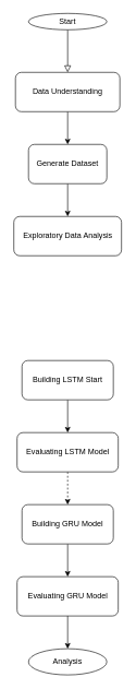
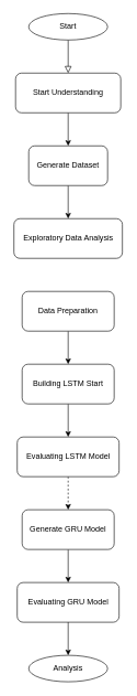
  <mxCell id="0" />
  <mxCell id="1" parent="0" />
  <mxCell id="2" value="" style="rounded=0;html=1;jettySize=auto;orthogonalLoop=1;fontSize=11;endArrow=block;endFill=0;endSize=8;strokeWidth=1;shadow=0;labelBackgroundColor=none;edgeStyle=orthogonalEdgeStyle;exitX=0.5;exitY=1;exitDx=0;exitDy=0;entryX=0.5;entryY=0;entryDx=0;entryDy=0;" parent="1" source="3" target="6" edge="1"><mxGeometry relative="1" as="geometry"><mxPoint x="103" y="60" as="sourcePoint" /><mxPoint x="103" y="110" as="targetPoint" /></mxGeometry></mxCell>
- <mxCell id="3" value="Start" style="ellipse;whiteSpace=wrap;html=1;" parent="1" vertex="1"><mxGeometry x="43" y="20" width="120" height="25" as="geometry" /></mxCell>
+ <mxCell id="3" value="Start" style="ellipse;whiteSpace=wrap;html=1;" parent="1" vertex="1"><mxGeometry x="43" y="20" width="120" height="40" as="geometry" /></mxCell>
  <mxCell id="4" value="Analysis" style="ellipse;whiteSpace=wrap;html=1;" parent="1" vertex="1"><mxGeometry x="43" y="990" width="120" height="40" as="geometry" /></mxCell>
  <mxCell id="5" style="edgeStyle=orthogonalEdgeStyle;rounded=0;orthogonalLoop=1;jettySize=auto;html=1;exitX=0.5;exitY=1;exitDx=0;exitDy=0;" parent="1" source="6" target="8" edge="1"><mxGeometry relative="1" as="geometry" /></mxCell>
- <mxCell id="6" value="Data Understanding" style="rounded=1;whiteSpace=wrap;html=1;" parent="1" vertex="1"><mxGeometry x="23" y="110" width="160" height="60" as="geometry" /></mxCell>
+ <mxCell id="6" value="Start Understanding" style="rounded=1;whiteSpace=wrap;html=1;" parent="1" vertex="1"><mxGeometry x="23" y="110" width="160" height="60" as="geometry" /></mxCell>
  <mxCell id="7" style="edgeStyle=orthogonalEdgeStyle;rounded=0;orthogonalLoop=1;jettySize=auto;html=1;exitX=0.5;exitY=1;exitDx=0;exitDy=0;entryX=0.5;entryY=0;entryDx=0;entryDy=0;" parent="1" source="8" target="9" edge="1"><mxGeometry relative="1" as="geometry" /></mxCell>
  <mxCell id="8" value="Generate Dataset" style="rounded=1;whiteSpace=wrap;html=1;" parent="1" vertex="1"><mxGeometry x="43" y="220" width="120" height="60" as="geometry" /></mxCell>
  <mxCell id="9" value="Exploratory Data Analysis" style="rounded=1;whiteSpace=wrap;html=1;" parent="1" vertex="1"><mxGeometry x="20.5" y="330" width="165" height="60" as="geometry" /></mxCell>
+ <mxCell id="10" style="edgeStyle=orthogonalEdgeStyle;rounded=0;orthogonalLoop=1;jettySize=auto;html=1;exitX=0.5;exitY=1;exitDx=0;exitDy=0;entryX=0.5;entryY=0;entryDx=0;entryDy=0;" parent="1" source="11" target="13" edge="1"><mxGeometry relative="1" as="geometry" /></mxCell>
+ <mxCell id="11" value="Data Preparation" style="rounded=1;whiteSpace=wrap;html=1;" parent="1" vertex="1"><mxGeometry x="33" y="440" width="140" height="60" as="geometry" /></mxCell>
  <mxCell id="12" style="edgeStyle=orthogonalEdgeStyle;rounded=0;orthogonalLoop=1;jettySize=auto;html=1;exitX=0.5;exitY=1;exitDx=0;exitDy=0;entryX=0.5;entryY=0;entryDx=0;entryDy=0;" parent="1" source="13" target="15" edge="1"><mxGeometry relative="1" as="geometry" /></mxCell>
  <mxCell id="13" value="Building LSTM Start" style="rounded=1;whiteSpace=wrap;html=1;" parent="1" vertex="1"><mxGeometry x="33" y="550" width="140" height="60" as="geometry" /></mxCell>
  <mxCell id="14" style="edgeStyle=orthogonalEdgeStyle;rounded=0;orthogonalLoop=1;jettySize=auto;html=1;exitX=0.5;exitY=1;exitDx=0;exitDy=0;entryX=0.5;entryY=0;entryDx=0;entryDy=0;dashed=1;" edge="1" parent="1" source="15" target="17"><mxGeometry relative="1" as="geometry" /></mxCell>
  <mxCell id="15" value="Evaluating LSTM Model" style="rounded=1;whiteSpace=wrap;html=1;" parent="1" vertex="1"><mxGeometry x="25.5" y="660" width="155" height="60" as="geometry" /></mxCell>
  <mxCell id="16" style="edgeStyle=orthogonalEdgeStyle;rounded=0;orthogonalLoop=1;jettySize=auto;html=1;exitX=0.5;exitY=1;exitDx=0;exitDy=0;entryX=0.5;entryY=0;entryDx=0;entryDy=0;" edge="1" parent="1" source="17" target="19"><mxGeometry relative="1" as="geometry" /></mxCell>
- <mxCell id="17" value="Building GRU Model" style="rounded=1;whiteSpace=wrap;html=1;" vertex="1" parent="1"><mxGeometry x="33" y="770" width="140" height="60" as="geometry" /></mxCell>
+ <mxCell id="17" value="Generate GRU Model" style="rounded=1;whiteSpace=wrap;html=1;" vertex="1" parent="1"><mxGeometry x="33" y="770" width="140" height="60" as="geometry" /></mxCell>
  <mxCell id="18" style="edgeStyle=orthogonalEdgeStyle;rounded=0;orthogonalLoop=1;jettySize=auto;html=1;exitX=0.5;exitY=1;exitDx=0;exitDy=0;entryX=0.5;entryY=0;entryDx=0;entryDy=0;" edge="1" parent="1" source="19" target="4"><mxGeometry relative="1" as="geometry" /></mxCell>
  <mxCell id="19" value="Evaluating GRU Model" style="rounded=1;whiteSpace=wrap;html=1;" vertex="1" parent="1"><mxGeometry x="25.5" y="880" width="155" height="60" as="geometry" /></mxCell>
